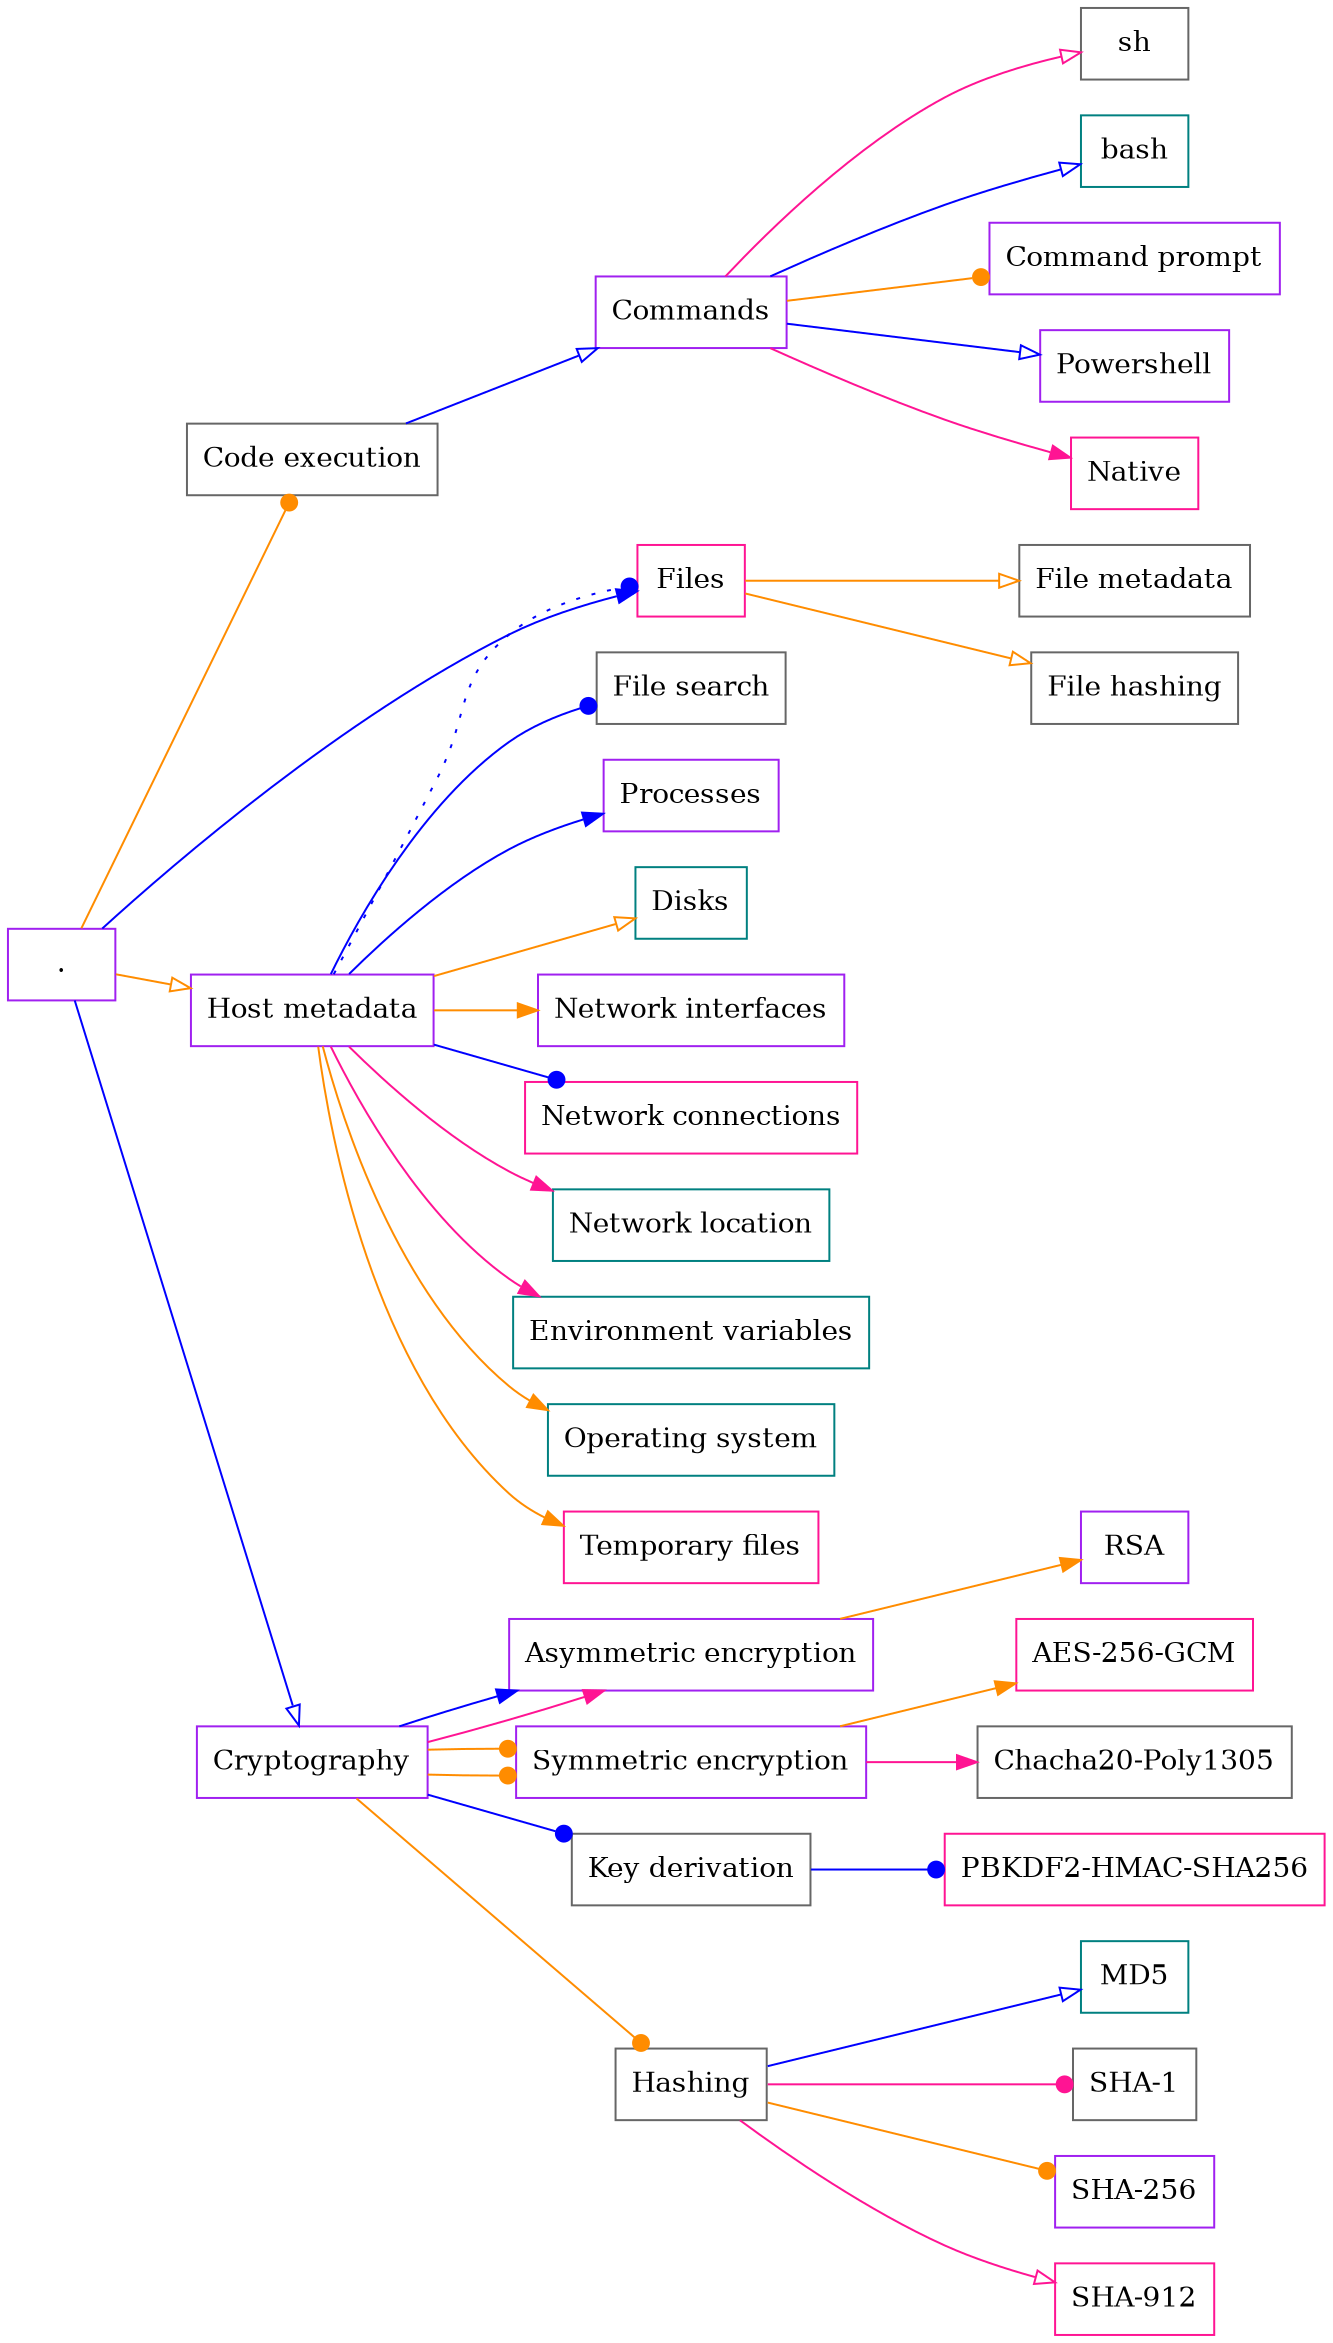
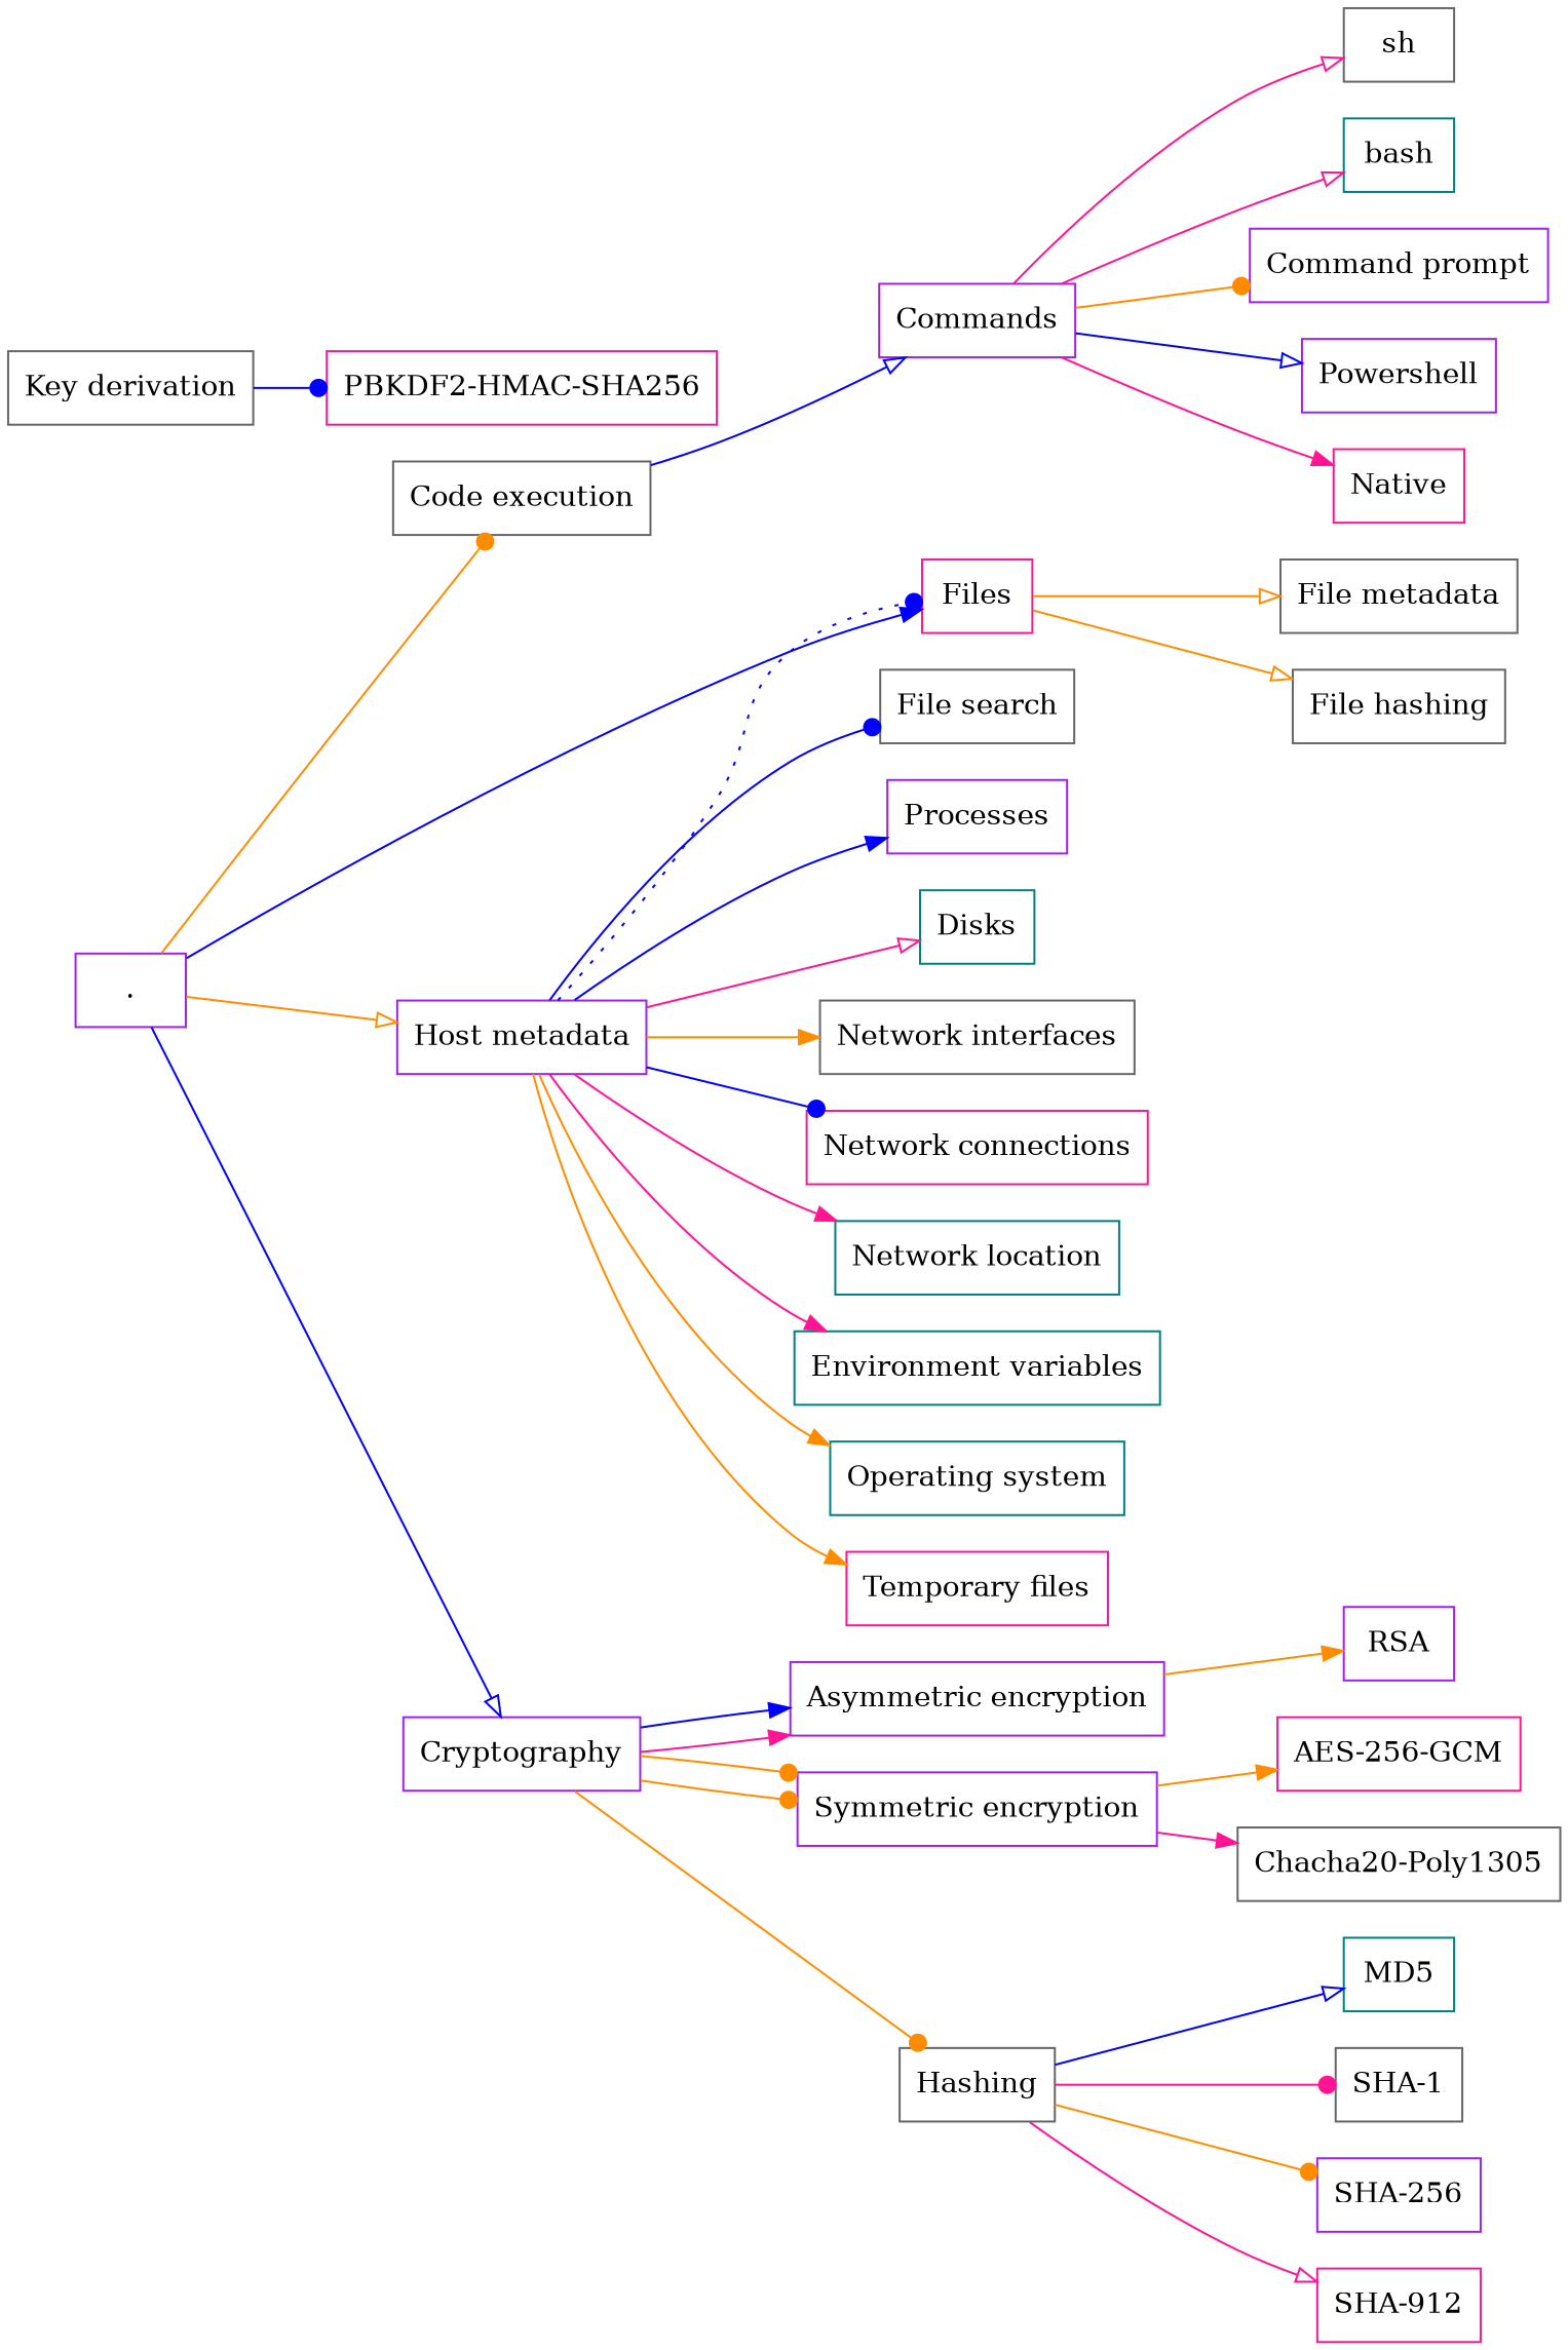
  digraph {
    rankdir=LR
    node [color=purple shape=box]
    edge [arrowhead=normal color=darkorange]
    n1 [label="."]
    n2 [color=gray40 label="Code execution"]
    n3 [label="Host metadata"]
    n4 [color=deeppink label=Files]
    n5 [label=Cryptography]
    n6 [label=Commands]
    n7 [color=gray40 label="File search"]
    n8 [label=Processes]
    n9 [color=teal label=Disks]
-   n10 [label="Network interfaces"]
+   n10 [color=gray40 label="Network interfaces"]
    n11 [color=deeppink label="Network connections"]
    n12 [color=teal label="Network location"]
    n13 [color=teal label="Environment variables"]
    n14 [color=teal label="Operating system"]
    n15 [color=deeppink label="Temporary files"]
    n16 [color=gray40 label="File metadata"]
    n17 [color=gray40 label="File hashing"]
    n18 [label="Asymmetric encryption"]
    n19 [label="Symmetric encryption"]
    n20 [color=gray40 label="Key derivation"]
    n21 [color=gray40 label=Hashing]
    n22 [color=gray40 label=sh]
    n23 [color=teal label=bash]
    n24 [label="Command prompt"]
    n25 [label=Powershell]
    n26 [color=deeppink label=Native]
    n27 [label=RSA]
    n28 [color=deeppink label="AES-256-GCM"]
    n29 [color=gray40 label="Chacha20-Poly1305"]
    n30 [color=deeppink label="PBKDF2-HMAC-SHA256"]
    n31 [color=teal label=MD5]
    n32 [color=gray40 label="SHA-1"]
    n33 [label="SHA-256"]
    n34 [color=deeppink label="SHA-912"]
    n1 -> n2 [arrowhead=dot]
    n1 -> n3 [arrowhead=onormal]
    n1 -> n4 [color=blue]
    n1 -> n5 [arrowhead=onormal color=blue]
    n2 -> n6 [arrowhead=onormal color=blue]
    n3 -> n4 [arrowhead=dot color=blue style=dotted]
    n3 -> n7 [arrowhead=dot color=blue]
    n3 -> n8 [color=blue]
-   n3 -> n9 [arrowhead=onormal]
+   n3 -> n9 [arrowhead=onormal color=deeppink]
    n3 -> n10
    n3 -> n11 [arrowhead=dot color=blue]
    n3 -> n12 [color=deeppink]
    n3 -> n13 [color=deeppink]
    n3 -> n14
    n3 -> n15
    n4 -> n16 [arrowhead=onormal]
    n4 -> n17 [arrowhead=onormal]
    n5 -> n18 [color=deeppink]
    n5 -> n18 [color=blue]
    n5 -> n19 [arrowhead=dot]
    n5 -> n19 [arrowhead=dot]
-   n5 -> n20 [arrowhead=dot color=blue]
    n5 -> n21 [arrowhead=dot]
    n6 -> n22 [arrowhead=onormal color=deeppink]
-   n6 -> n23 [arrowhead=onormal color=blue]
+   n6 -> n23 [arrowhead=onormal color=deeppink]
    n6 -> n24 [arrowhead=dot]
    n6 -> n25 [arrowhead=onormal color=blue]
    n6 -> n26 [color=deeppink]
    n18 -> n27
    n19 -> n28
    n19 -> n29 [color=deeppink]
    n20 -> n30 [arrowhead=dot color=blue]
    n21 -> n31 [arrowhead=onormal color=blue]
    n21 -> n32 [arrowhead=dot color=deeppink]
    n21 -> n33 [arrowhead=dot]
    n21 -> n34 [arrowhead=onormal color=deeppink]
  }
